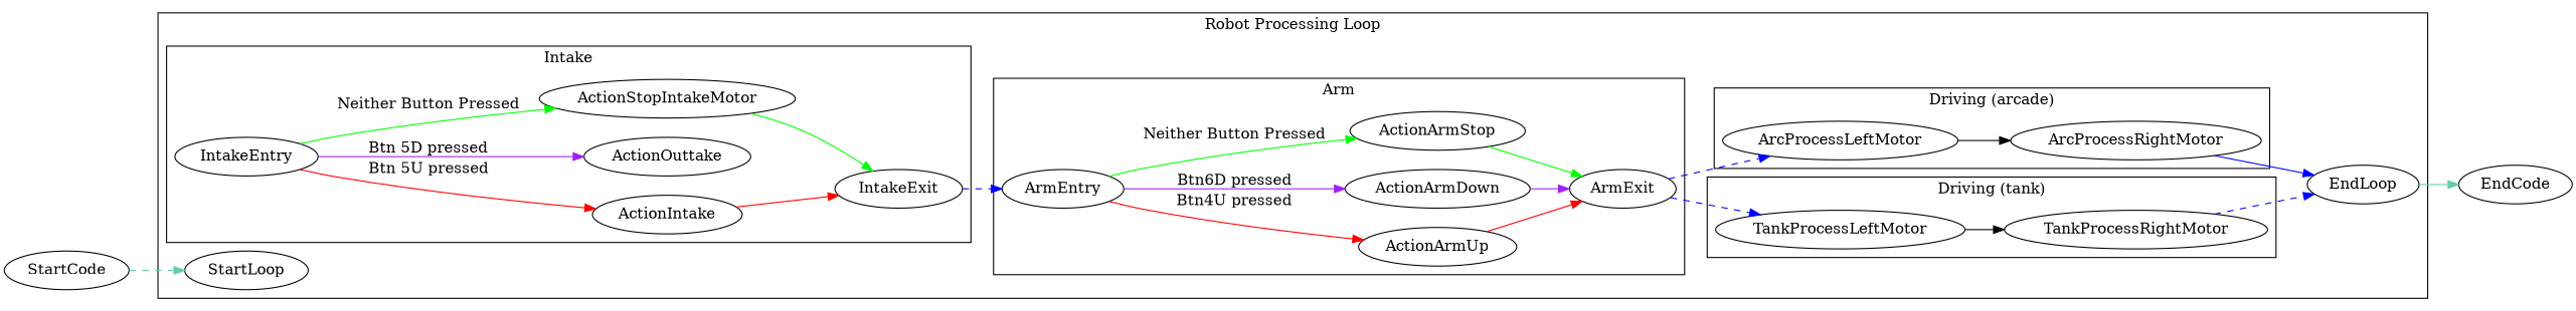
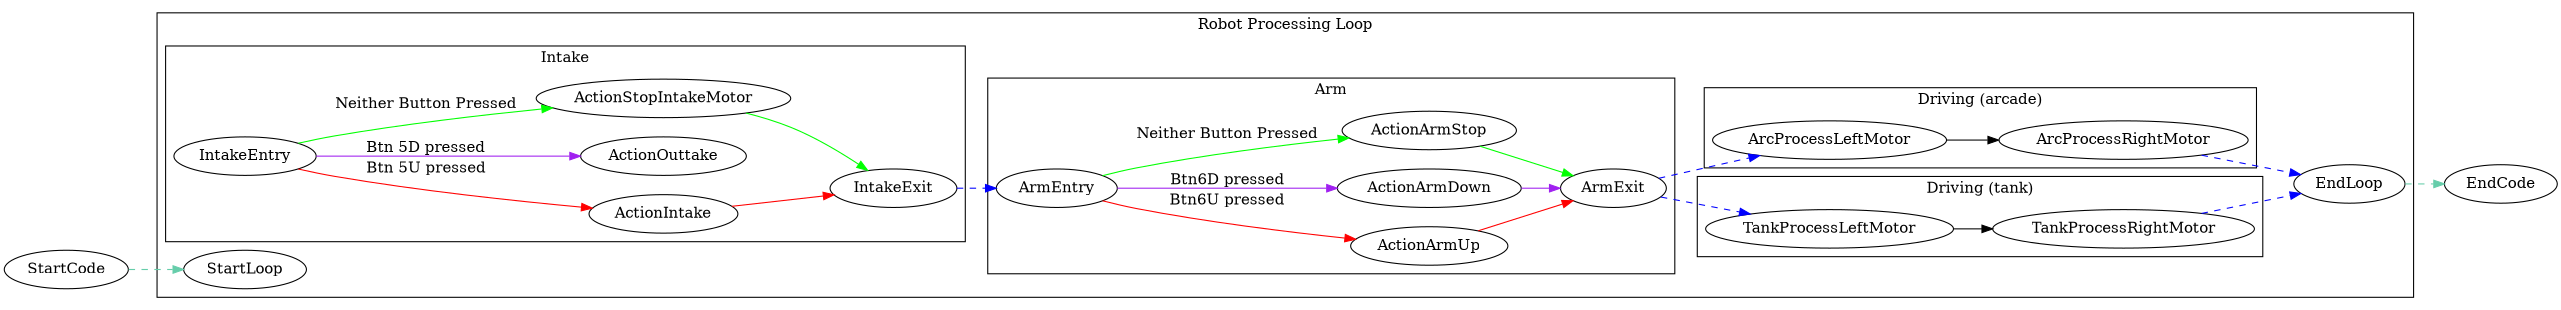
  digraph {
    rankdir=LR
    edge [color=blue]
    IntakeEntry
    ActionIntake
    ActionOuttake
    ActionStopIntakeMotor
    IntakeExit
    ArmEntry
    ActionArmUp
    ActionArmDown
    ActionArmStop
    ArmExit
    TankProcessLeftMotor
    TankProcessRightMotor
    ArcProcessLeftMotor
    ArcProcessRightMotor
    StartLoop
    EndLoop
    EndCode
    StartCode
    subgraph cluster_1 {
      label="Robot Processing Loop"
      StartLoop
      EndLoop
      subgraph cluster_2 {
        label=Intake
        IntakeEntry
        ActionIntake
        ActionOuttake
        ActionStopIntakeMotor
        IntakeExit
      }
      subgraph cluster_3 {
        label=Arm
        ArmEntry
        ActionArmUp
        ActionArmDown
        ActionArmStop
        ArmExit
      }
      subgraph cluster_4 {
        label="Driving (tank)"
        TankProcessLeftMotor
        TankProcessRightMotor
      }
      subgraph cluster_5 {
        label="Driving (arcade)"
        ArcProcessLeftMotor
        ArcProcessRightMotor
      }
    }
    IntakeEntry -> ActionIntake [color=red label="Btn 5U pressed"]
    IntakeEntry -> ActionOuttake [color=purple label="Btn 5D pressed"]
    IntakeEntry -> ActionStopIntakeMotor [color=green label="Neither Button Pressed"]
    ActionIntake -> IntakeExit [color=red]
    ActionStopIntakeMotor -> IntakeExit [color=green]
    IntakeExit -> ArmEntry [style=dashed]
-   ArmEntry -> ActionArmUp [color=red label="Btn4U pressed"]
+   ArmEntry -> ActionArmUp [color=red label="Btn6U pressed"]
    ArmEntry -> ActionArmDown [color=purple label="Btn6D pressed"]
    ArmEntry -> ActionArmStop [color=green label="Neither Button Pressed"]
    ActionArmUp -> ArmExit [color=red]
    ActionArmDown -> ArmExit [color=purple]
    ActionArmStop -> ArmExit [color=green]
    ArmExit -> TankProcessLeftMotor [style=dashed]
    ArmExit -> ArcProcessLeftMotor [style=dashed]
    TankProcessLeftMotor -> TankProcessRightMotor [color=""]
    TankProcessRightMotor -> EndLoop [style=dashed]
    ArcProcessLeftMotor -> ArcProcessRightMotor [color=""]
-   ArcProcessRightMotor -> EndLoop [style=solid]
-   EndLoop -> EndCode [color=aquamarine3 style=solid]
+   ArcProcessRightMotor -> EndLoop [style=dashed]
+   EndLoop -> EndCode [color=aquamarine3 style=dashed]
    StartCode -> StartLoop [color=aquamarine3 style=dashed]
  }
